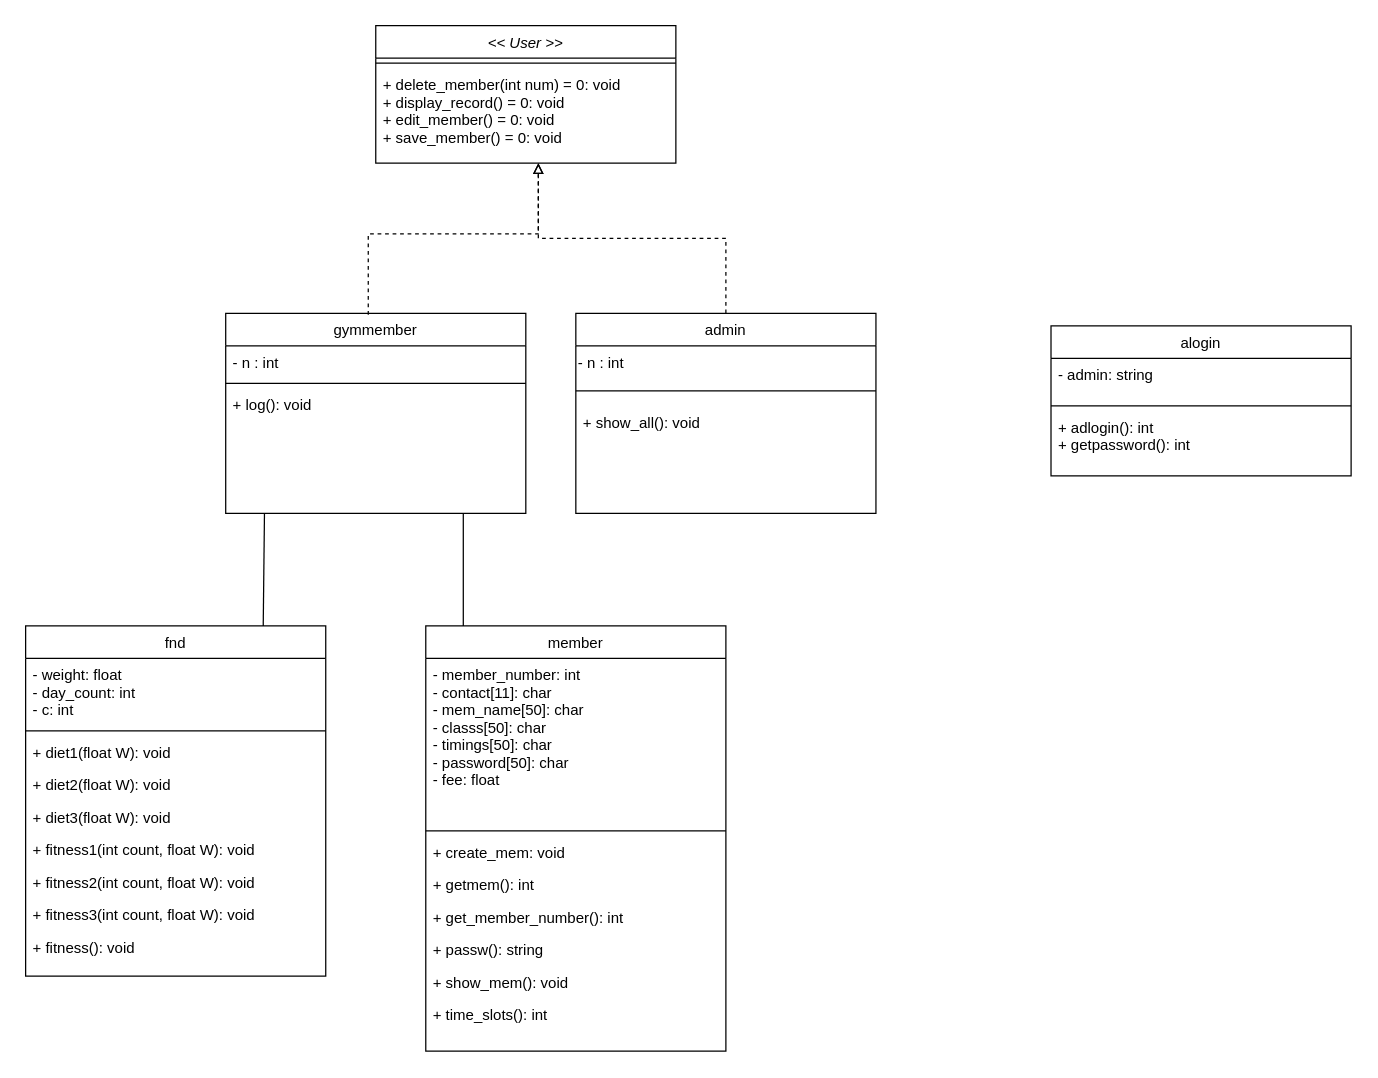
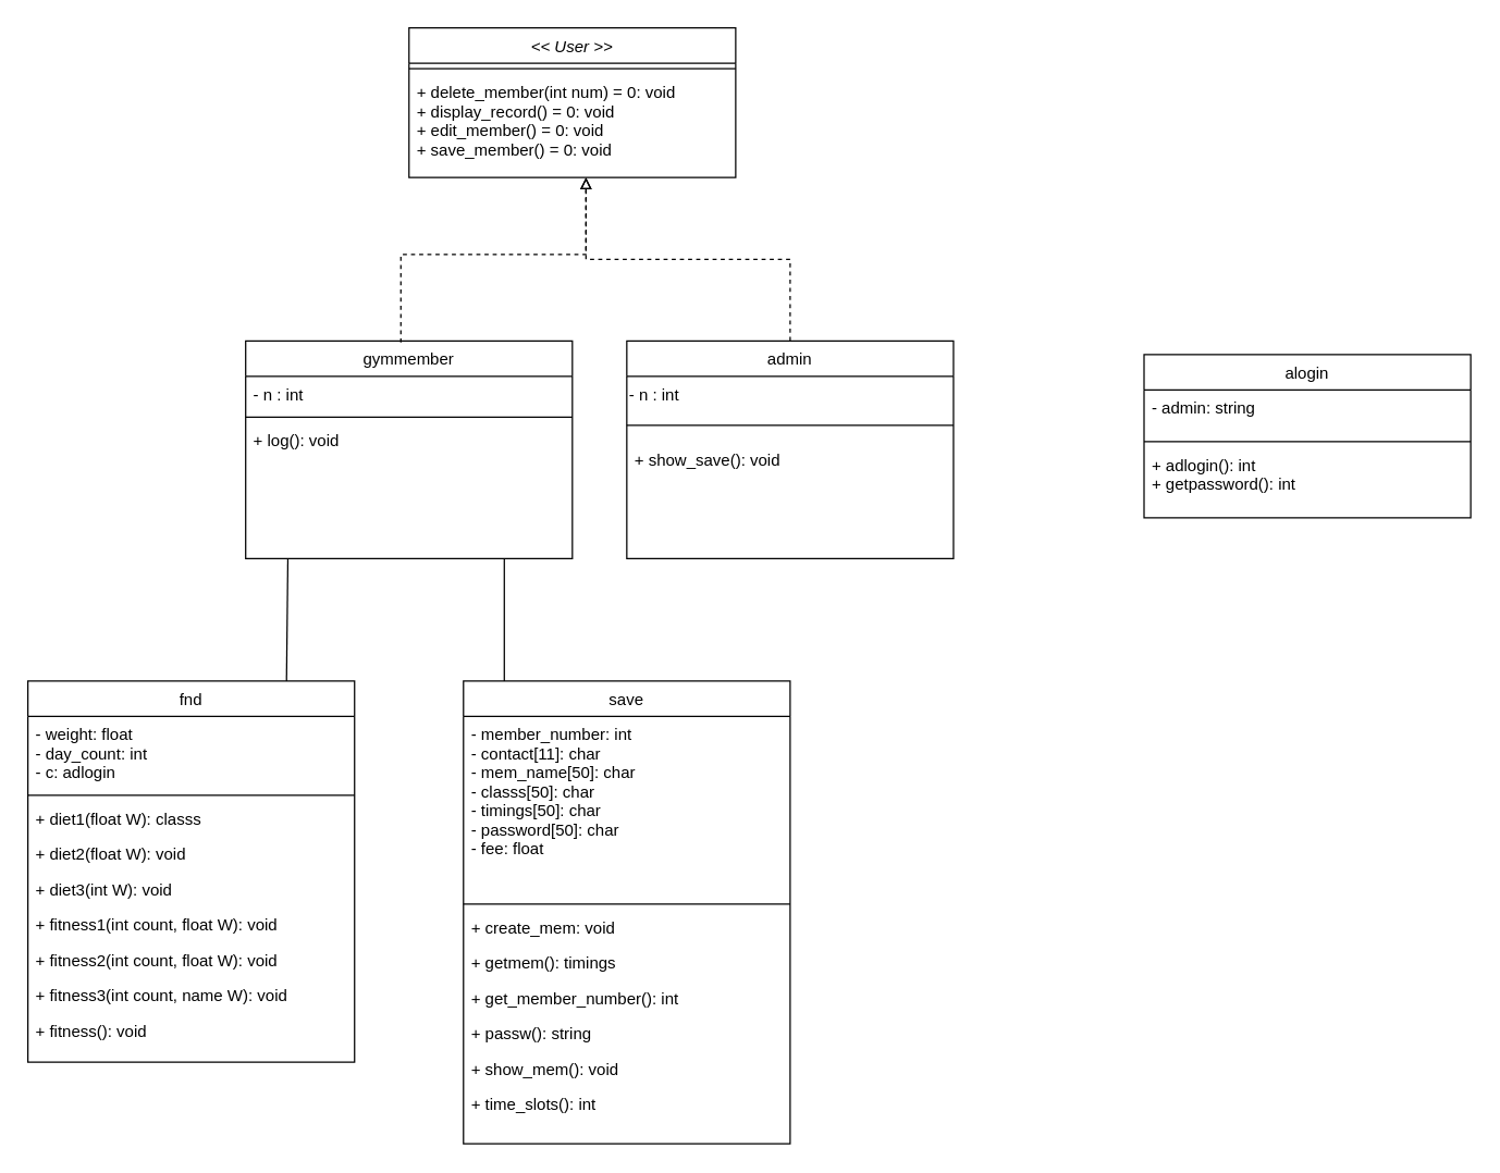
  <mxCell id="0" />
  <mxCell id="1" parent="0" />
  <mxCell id="2" value="&lt;&lt; User &gt;&gt;" style="swimlane;fontStyle=2;align=center;verticalAlign=top;childLayout=stackLayout;horizontal=1;startSize=26;horizontalStack=0;resizeParent=1;resizeLast=0;collapsible=1;marginBottom=0;rounded=0;shadow=0;strokeWidth=1;" parent="1" vertex="1"><mxGeometry x="300" y="20" width="240" height="110" as="geometry"><mxRectangle x="230" y="140" width="160" height="26" as="alternateBounds" /></mxGeometry></mxCell>
  <mxCell id="3" value="" style="line;html=1;strokeWidth=1;align=left;verticalAlign=middle;spacingTop=-1;spacingLeft=3;spacingRight=3;rotatable=0;labelPosition=right;points=[];portConstraint=eastwest;" parent="2" vertex="1"><mxGeometry y="26" width="240" height="8" as="geometry" /></mxCell>
  <mxCell id="4" value="+ delete_member(int num) = 0: void&#10;+ display_record() = 0: void&#10;+ edit_member() = 0: void&#10;+ save_member() = 0: void" style="text;align=left;verticalAlign=top;spacingLeft=4;spacingRight=4;overflow=hidden;rotatable=0;points=[[0,0.5],[1,0.5]];portConstraint=eastwest;" vertex="1" parent="2"><mxGeometry y="34" width="240" height="76" as="geometry" /></mxCell>
  <mxCell id="5" value="gymmember" style="swimlane;fontStyle=0;align=center;verticalAlign=top;childLayout=stackLayout;horizontal=1;startSize=26;horizontalStack=0;resizeParent=1;resizeLast=0;collapsible=1;marginBottom=0;rounded=0;shadow=0;strokeWidth=1;" parent="1" vertex="1"><mxGeometry x="180" y="250" width="240" height="160" as="geometry"><mxRectangle x="130" y="380" width="160" height="26" as="alternateBounds" /></mxGeometry></mxCell>
  <mxCell id="6" value="- n : int" style="text;align=left;verticalAlign=top;spacingLeft=4;spacingRight=4;overflow=hidden;rotatable=0;points=[[0,0.5],[1,0.5]];portConstraint=eastwest;" parent="5" vertex="1"><mxGeometry y="26" width="240" height="26" as="geometry" /></mxCell>
  <mxCell id="7" value="" style="line;html=1;strokeWidth=1;align=left;verticalAlign=middle;spacingTop=-1;spacingLeft=3;spacingRight=3;rotatable=0;labelPosition=right;points=[];portConstraint=eastwest;" parent="5" vertex="1"><mxGeometry y="52" width="240" height="8" as="geometry" /></mxCell>
  <mxCell id="8" value="+ log(): void&#10;" style="text;align=left;verticalAlign=top;spacingLeft=4;spacingRight=4;overflow=hidden;rotatable=0;points=[[0,0.5],[1,0.5]];portConstraint=eastwest;fontStyle=0" parent="5" vertex="1"><mxGeometry y="60" width="240" height="100" as="geometry" /></mxCell>
  <mxCell id="9" value="admin" style="swimlane;fontStyle=0;align=center;verticalAlign=top;childLayout=stackLayout;horizontal=1;startSize=26;horizontalStack=0;resizeParent=1;resizeLast=0;collapsible=1;marginBottom=0;rounded=0;shadow=0;strokeWidth=1;" parent="1" vertex="1"><mxGeometry x="460" y="250" width="240" height="160" as="geometry"><mxRectangle x="340" y="380" width="170" height="26" as="alternateBounds" /></mxGeometry></mxCell>
  <mxCell id="10" value="- n : int" style="text;whiteSpace=wrap;html=1;" vertex="1" parent="9"><mxGeometry y="26" width="240" height="24" as="geometry" /></mxCell>
  <mxCell id="11" value="" style="line;html=1;strokeWidth=1;align=left;verticalAlign=middle;spacingTop=-1;spacingLeft=3;spacingRight=3;rotatable=0;labelPosition=right;points=[];portConstraint=eastwest;" parent="9" vertex="1"><mxGeometry y="50" width="240" height="24" as="geometry" /></mxCell>
- <mxCell id="12" value="+ show_all(): void" style="text;align=left;verticalAlign=top;spacingLeft=4;spacingRight=4;overflow=hidden;rotatable=0;points=[[0,0.5],[1,0.5]];portConstraint=eastwest;fontStyle=0" vertex="1" parent="9"><mxGeometry y="74" width="240" height="86" as="geometry" /></mxCell>
+ <mxCell id="12" value="+ show_save(): void" style="text;align=left;verticalAlign=top;spacingLeft=4;spacingRight=4;overflow=hidden;rotatable=0;points=[[0,0.5],[1,0.5]];portConstraint=eastwest;fontStyle=0" vertex="1" parent="9"><mxGeometry y="74" width="240" height="86" as="geometry" /></mxCell>
  <mxCell id="13" value="alogin" style="swimlane;fontStyle=0;align=center;verticalAlign=top;childLayout=stackLayout;horizontal=1;startSize=26;horizontalStack=0;resizeParent=1;resizeLast=0;collapsible=1;marginBottom=0;rounded=0;shadow=0;strokeWidth=1;" parent="1" vertex="1"><mxGeometry x="840" y="260" width="240" height="120" as="geometry"><mxRectangle x="550" y="140" width="160" height="26" as="alternateBounds" /></mxGeometry></mxCell>
  <mxCell id="14" value="- admin: string" style="text;align=left;verticalAlign=top;spacingLeft=4;spacingRight=4;overflow=hidden;rotatable=0;points=[[0,0.5],[1,0.5]];portConstraint=eastwest;rounded=0;shadow=0;html=0;" parent="13" vertex="1"><mxGeometry y="26" width="240" height="34" as="geometry" /></mxCell>
  <mxCell id="15" value="" style="line;html=1;strokeWidth=1;align=left;verticalAlign=middle;spacingTop=-1;spacingLeft=3;spacingRight=3;rotatable=0;labelPosition=right;points=[];portConstraint=eastwest;" parent="13" vertex="1"><mxGeometry y="60" width="240" height="8" as="geometry" /></mxCell>
  <mxCell id="16" value="+ adlogin(): int&#10;+ getpassword(): int&#10;" style="text;align=left;verticalAlign=top;spacingLeft=4;spacingRight=4;overflow=hidden;rotatable=0;points=[[0,0.5],[1,0.5]];portConstraint=eastwest;" parent="13" vertex="1"><mxGeometry y="68" width="240" height="52" as="geometry" /></mxCell>
  <mxCell id="17" value="fnd" style="swimlane;fontStyle=0;align=center;verticalAlign=top;childLayout=stackLayout;horizontal=1;startSize=26;horizontalStack=0;resizeParent=1;resizeLast=0;collapsible=1;marginBottom=0;rounded=0;shadow=0;strokeWidth=1;" vertex="1" parent="1"><mxGeometry x="20" y="500" width="240" height="280" as="geometry"><mxRectangle x="550" y="140" width="160" height="26" as="alternateBounds" /></mxGeometry></mxCell>
- <mxCell id="18" value="- weight: float&#10;- day_count: int&#10;- c: int" style="text;align=left;verticalAlign=top;spacingLeft=4;spacingRight=4;overflow=hidden;rotatable=0;points=[[0,0.5],[1,0.5]];portConstraint=eastwest;rounded=0;shadow=0;html=0;" vertex="1" parent="17"><mxGeometry y="26" width="240" height="54" as="geometry" /></mxCell>
+ <mxCell id="18" value="- weight: float&#10;- day_count: int&#10;- c: adlogin" style="text;align=left;verticalAlign=top;spacingLeft=4;spacingRight=4;overflow=hidden;rotatable=0;points=[[0,0.5],[1,0.5]];portConstraint=eastwest;rounded=0;shadow=0;html=0;" vertex="1" parent="17"><mxGeometry y="26" width="240" height="54" as="geometry" /></mxCell>
  <mxCell id="19" value="" style="line;html=1;strokeWidth=1;align=left;verticalAlign=middle;spacingTop=-1;spacingLeft=3;spacingRight=3;rotatable=0;labelPosition=right;points=[];portConstraint=eastwest;" vertex="1" parent="17"><mxGeometry y="80" width="240" height="8" as="geometry" /></mxCell>
- <mxCell id="20" value="+ diet1(float W): void" style="text;align=left;verticalAlign=top;spacingLeft=4;spacingRight=4;overflow=hidden;rotatable=0;points=[[0,0.5],[1,0.5]];portConstraint=eastwest;" vertex="1" parent="17"><mxGeometry y="88" width="240" height="26" as="geometry" /></mxCell>
+ <mxCell id="20" value="+ diet1(float W): classs" style="text;align=left;verticalAlign=top;spacingLeft=4;spacingRight=4;overflow=hidden;rotatable=0;points=[[0,0.5],[1,0.5]];portConstraint=eastwest;" vertex="1" parent="17"><mxGeometry y="88" width="240" height="26" as="geometry" /></mxCell>
  <mxCell id="21" value="+ diet2(float W): void" style="text;align=left;verticalAlign=top;spacingLeft=4;spacingRight=4;overflow=hidden;rotatable=0;points=[[0,0.5],[1,0.5]];portConstraint=eastwest;" vertex="1" parent="17"><mxGeometry y="114" width="240" height="26" as="geometry" /></mxCell>
- <mxCell id="22" value="+ diet3(float W): void" style="text;align=left;verticalAlign=top;spacingLeft=4;spacingRight=4;overflow=hidden;rotatable=0;points=[[0,0.5],[1,0.5]];portConstraint=eastwest;" vertex="1" parent="17"><mxGeometry y="140" width="240" height="26" as="geometry" /></mxCell>
+ <mxCell id="22" value="+ diet3(int W): void" style="text;align=left;verticalAlign=top;spacingLeft=4;spacingRight=4;overflow=hidden;rotatable=0;points=[[0,0.5],[1,0.5]];portConstraint=eastwest;" vertex="1" parent="17"><mxGeometry y="140" width="240" height="26" as="geometry" /></mxCell>
  <mxCell id="23" value="+ fitness1(int count, float W): void" style="text;align=left;verticalAlign=top;spacingLeft=4;spacingRight=4;overflow=hidden;rotatable=0;points=[[0,0.5],[1,0.5]];portConstraint=eastwest;" vertex="1" parent="17"><mxGeometry y="166" width="240" height="26" as="geometry" /></mxCell>
  <mxCell id="24" value="+ fitness2(int count, float W): void" style="text;align=left;verticalAlign=top;spacingLeft=4;spacingRight=4;overflow=hidden;rotatable=0;points=[[0,0.5],[1,0.5]];portConstraint=eastwest;" vertex="1" parent="17"><mxGeometry y="192" width="240" height="26" as="geometry" /></mxCell>
- <mxCell id="25" value="+ fitness3(int count, float W): void" style="text;align=left;verticalAlign=top;spacingLeft=4;spacingRight=4;overflow=hidden;rotatable=0;points=[[0,0.5],[1,0.5]];portConstraint=eastwest;" vertex="1" parent="17"><mxGeometry y="218" width="240" height="26" as="geometry" /></mxCell>
+ <mxCell id="25" value="+ fitness3(int count, name W): void" style="text;align=left;verticalAlign=top;spacingLeft=4;spacingRight=4;overflow=hidden;rotatable=0;points=[[0,0.5],[1,0.5]];portConstraint=eastwest;" vertex="1" parent="17"><mxGeometry y="218" width="240" height="26" as="geometry" /></mxCell>
  <mxCell id="26" value="+ fitness(): void" style="text;align=left;verticalAlign=top;spacingLeft=4;spacingRight=4;overflow=hidden;rotatable=0;points=[[0,0.5],[1,0.5]];portConstraint=eastwest;" vertex="1" parent="17"><mxGeometry y="244" width="240" height="26" as="geometry" /></mxCell>
- <mxCell id="27" value="member" style="swimlane;fontStyle=0;align=center;verticalAlign=top;childLayout=stackLayout;horizontal=1;startSize=26;horizontalStack=0;resizeParent=1;resizeLast=0;collapsible=1;marginBottom=0;rounded=0;shadow=0;strokeWidth=1;" vertex="1" parent="1"><mxGeometry x="340" y="500" width="240" height="340" as="geometry"><mxRectangle x="550" y="140" width="160" height="26" as="alternateBounds" /></mxGeometry></mxCell>
+ <mxCell id="27" value="save" style="swimlane;fontStyle=0;align=center;verticalAlign=top;childLayout=stackLayout;horizontal=1;startSize=26;horizontalStack=0;resizeParent=1;resizeLast=0;collapsible=1;marginBottom=0;rounded=0;shadow=0;strokeWidth=1;" vertex="1" parent="1"><mxGeometry x="340" y="500" width="240" height="340" as="geometry"><mxRectangle x="550" y="140" width="160" height="26" as="alternateBounds" /></mxGeometry></mxCell>
  <mxCell id="28" value="- member_number: int&#10;- contact[11]: char&#10;- mem_name[50]: char&#10;- classs[50]: char&#10;- timings[50]: char&#10;- password[50]: char&#10;- fee: float" style="text;align=left;verticalAlign=top;spacingLeft=4;spacingRight=4;overflow=hidden;rotatable=0;points=[[0,0.5],[1,0.5]];portConstraint=eastwest;rounded=0;shadow=0;html=0;" vertex="1" parent="27"><mxGeometry y="26" width="240" height="134" as="geometry" /></mxCell>
  <mxCell id="29" value="" style="line;html=1;strokeWidth=1;align=left;verticalAlign=middle;spacingTop=-1;spacingLeft=3;spacingRight=3;rotatable=0;labelPosition=right;points=[];portConstraint=eastwest;" vertex="1" parent="27"><mxGeometry y="160" width="240" height="8" as="geometry" /></mxCell>
  <mxCell id="30" value="+ create_mem: void" style="text;align=left;verticalAlign=top;spacingLeft=4;spacingRight=4;overflow=hidden;rotatable=0;points=[[0,0.5],[1,0.5]];portConstraint=eastwest;" vertex="1" parent="27"><mxGeometry y="168" width="240" height="26" as="geometry" /></mxCell>
- <mxCell id="31" value="+ getmem(): int" style="text;align=left;verticalAlign=top;spacingLeft=4;spacingRight=4;overflow=hidden;rotatable=0;points=[[0,0.5],[1,0.5]];portConstraint=eastwest;" vertex="1" parent="27"><mxGeometry y="194" width="240" height="26" as="geometry" /></mxCell>
+ <mxCell id="31" value="+ getmem(): timings" style="text;align=left;verticalAlign=top;spacingLeft=4;spacingRight=4;overflow=hidden;rotatable=0;points=[[0,0.5],[1,0.5]];portConstraint=eastwest;" vertex="1" parent="27"><mxGeometry y="194" width="240" height="26" as="geometry" /></mxCell>
  <mxCell id="32" value="+ get_member_number(): int" style="text;align=left;verticalAlign=top;spacingLeft=4;spacingRight=4;overflow=hidden;rotatable=0;points=[[0,0.5],[1,0.5]];portConstraint=eastwest;" vertex="1" parent="27"><mxGeometry y="220" width="240" height="26" as="geometry" /></mxCell>
  <mxCell id="33" value="+ passw(): string" style="text;align=left;verticalAlign=top;spacingLeft=4;spacingRight=4;overflow=hidden;rotatable=0;points=[[0,0.5],[1,0.5]];portConstraint=eastwest;" vertex="1" parent="27"><mxGeometry y="246" width="240" height="26" as="geometry" /></mxCell>
  <mxCell id="34" value="+ show_mem(): void" style="text;align=left;verticalAlign=top;spacingLeft=4;spacingRight=4;overflow=hidden;rotatable=0;points=[[0,0.5],[1,0.5]];portConstraint=eastwest;" vertex="1" parent="27"><mxGeometry y="272" width="240" height="26" as="geometry" /></mxCell>
  <mxCell id="35" value="+ time_slots(): int" style="text;align=left;verticalAlign=top;spacingLeft=4;spacingRight=4;overflow=hidden;rotatable=0;points=[[0,0.5],[1,0.5]];portConstraint=eastwest;" vertex="1" parent="27"><mxGeometry y="298" width="240" height="26" as="geometry" /></mxCell>
  <mxCell id="36" value="" style="edgeStyle=elbowEdgeStyle;html=1;endArrow=block;elbow=vertical;endFill=0;dashed=1;rounded=0;exitX=0.475;exitY=0.007;exitDx=0;exitDy=0;exitPerimeter=0;" edge="1" parent="1" source="5"><mxGeometry width="100" height="75" relative="1" as="geometry"><mxPoint x="294.24" y="246.58" as="sourcePoint" /><mxPoint x="430" y="130" as="targetPoint" /><Array as="points"><mxPoint x="414.24" y="186.58" /></Array></mxGeometry></mxCell>
  <mxCell id="37" value="" style="edgeStyle=elbowEdgeStyle;html=1;endArrow=block;elbow=vertical;endFill=0;dashed=1;rounded=0;exitX=0.5;exitY=0;exitDx=0;exitDy=0;" edge="1" parent="1" source="9"><mxGeometry width="100" height="75" relative="1" as="geometry"><mxPoint x="580" y="235" as="sourcePoint" /><mxPoint x="430" y="130" as="targetPoint" /></mxGeometry></mxCell>
  <mxCell id="38" value="" style="endArrow=none;html=1;rounded=0;" edge="1" parent="1"><mxGeometry width="50" height="50" relative="1" as="geometry"><mxPoint x="370" y="500" as="sourcePoint" /><mxPoint x="370" y="410" as="targetPoint" /></mxGeometry></mxCell>
  <mxCell id="39" value="" style="endArrow=none;html=1;rounded=0;entryX=0.298;entryY=0.994;entryDx=0;entryDy=0;entryPerimeter=0;exitX=0.795;exitY=-0.002;exitDx=0;exitDy=0;exitPerimeter=0;" edge="1" parent="1"><mxGeometry width="50" height="50" relative="1" as="geometry"><mxPoint x="210" y="500" as="sourcePoint" /><mxPoint x="211" y="410" as="targetPoint" /></mxGeometry></mxCell>
